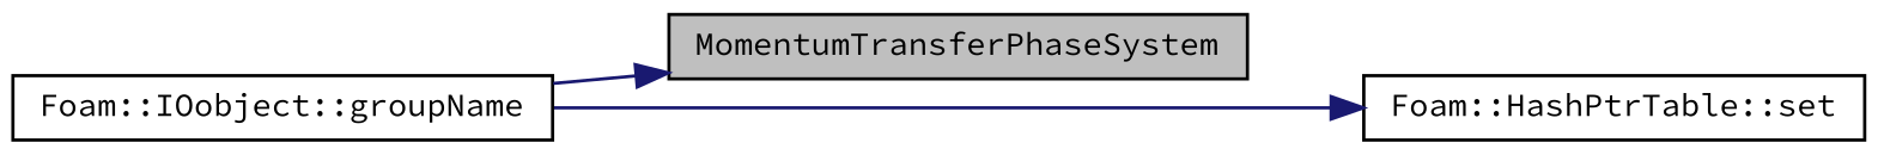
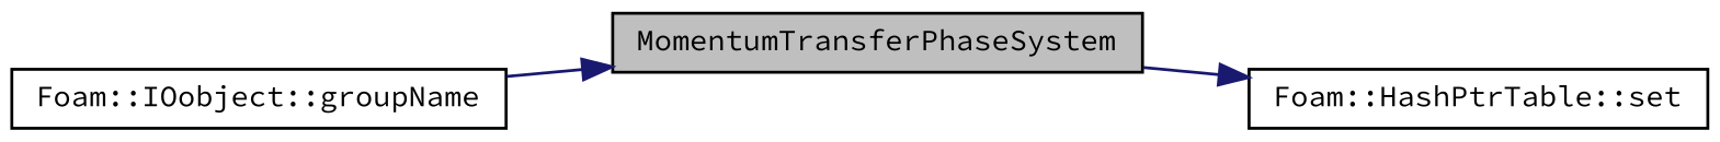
  digraph {
    fontname="Source Code Pro"
    rankdir=LR
    node [color=black fontname="Source Code Pro" fontsize=10 shape=record]
    edge [color=midnightblue fontname="Source Code Pro" fontsize=10 labelfontname=Helvetica labelfontsize=10 style=solid]
    n1 [fillcolor=grey75 fontcolor=black height=0.2 label=MomentumTransferPhaseSystem style=filled width=0.4]
    n2 [height=0.2 label="Foam::HashPtrTable::set" width=0.4]
    n3 [height=0.2 label="Foam::IOobject::groupName" width=0.4]
-   n3 -> n2
+   n1 -> n2
    n3 -> n1
  }
